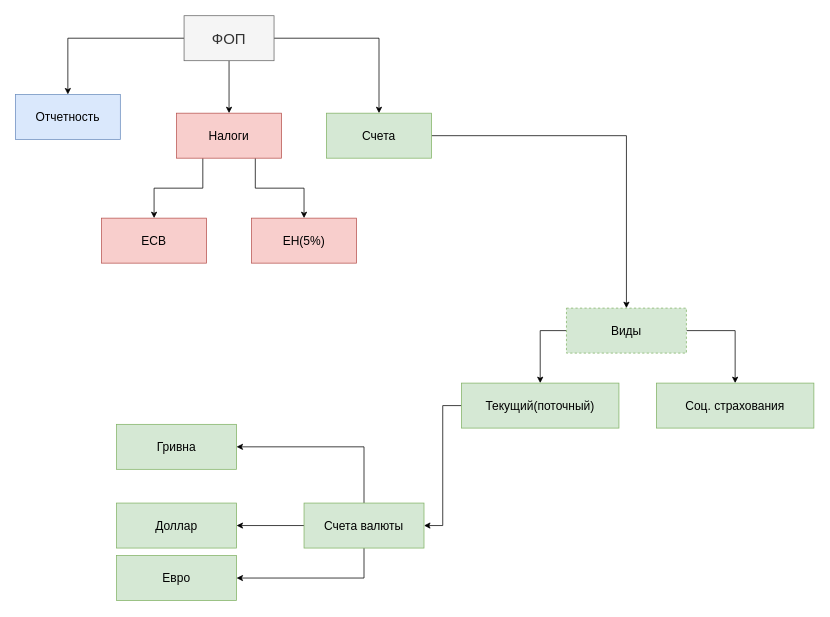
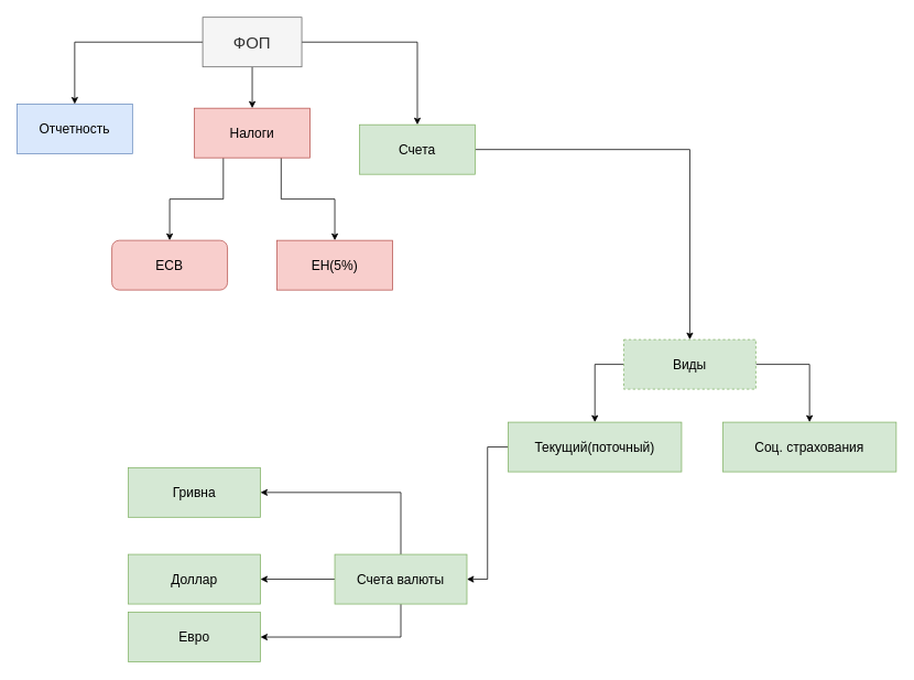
  <mxCell id="0" />
  <mxCell id="1" parent="0" />
  <mxCell id="2" style="edgeStyle=orthogonalEdgeStyle;rounded=0;orthogonalLoop=1;jettySize=auto;html=1;exitX=0;exitY=0.5;exitDx=0;exitDy=0;entryX=0.5;entryY=0;entryDx=0;entryDy=0;" edge="1" parent="1" source="5" target="6"><mxGeometry relative="1" as="geometry" /></mxCell>
  <mxCell id="3" style="edgeStyle=orthogonalEdgeStyle;rounded=0;orthogonalLoop=1;jettySize=auto;html=1;exitX=0.5;exitY=1;exitDx=0;exitDy=0;entryX=0.5;entryY=0;entryDx=0;entryDy=0;" edge="1" parent="1" source="5" target="9"><mxGeometry relative="1" as="geometry" /></mxCell>
  <mxCell id="4" style="edgeStyle=orthogonalEdgeStyle;rounded=0;orthogonalLoop=1;jettySize=auto;html=1;exitX=1;exitY=0.5;exitDx=0;exitDy=0;entryX=0.5;entryY=0;entryDx=0;entryDy=0;" edge="1" parent="1" source="5" target="11"><mxGeometry relative="1" as="geometry" /></mxCell>
  <mxCell id="5" value="&lt;font style=&quot;font-size: 20px&quot;&gt;ФОП&lt;/font&gt;" style="rounded=0;whiteSpace=wrap;html=1;fillColor=#f5f5f5;strokeColor=#666666;fontColor=#333333;" vertex="1" parent="1"><mxGeometry x="245" y="20" width="120" height="60" as="geometry" /></mxCell>
  <mxCell id="6" value="&lt;font style=&quot;font-size: 16px&quot;&gt;Отчетность&lt;/font&gt;" style="rounded=0;whiteSpace=wrap;html=1;fillColor=#dae8fc;strokeColor=#6c8ebf;" vertex="1" parent="1"><mxGeometry x="20" y="125" width="140" height="60" as="geometry" /></mxCell>
  <mxCell id="7" style="edgeStyle=orthogonalEdgeStyle;rounded=0;orthogonalLoop=1;jettySize=auto;html=1;exitX=0.25;exitY=1;exitDx=0;exitDy=0;entryX=0.5;entryY=0;entryDx=0;entryDy=0;" edge="1" parent="1" source="9" target="25"><mxGeometry relative="1" as="geometry" /></mxCell>
  <mxCell id="8" style="edgeStyle=orthogonalEdgeStyle;rounded=0;orthogonalLoop=1;jettySize=auto;html=1;exitX=0.75;exitY=1;exitDx=0;exitDy=0;entryX=0.5;entryY=0;entryDx=0;entryDy=0;" edge="1" parent="1" source="9" target="26"><mxGeometry relative="1" as="geometry" /></mxCell>
- <mxCell id="9" value="&lt;font style=&quot;font-size: 16px&quot;&gt;Налоги&lt;/font&gt;" style="rounded=0;whiteSpace=wrap;html=1;fillColor=#f8cecc;strokeColor=#b85450;" vertex="1" parent="1"><mxGeometry x="235" y="150" width="140" height="60" as="geometry" /></mxCell>
+ <mxCell id="9" value="&lt;font style=&quot;font-size: 16px&quot;&gt;Налоги&lt;/font&gt;" style="rounded=0;whiteSpace=wrap;html=1;fillColor=#f8cecc;strokeColor=#b85450;" vertex="1" parent="1"><mxGeometry x="235" y="130" width="140" height="60" as="geometry" /></mxCell>
  <mxCell id="10" style="edgeStyle=orthogonalEdgeStyle;rounded=0;orthogonalLoop=1;jettySize=auto;html=1;exitX=1;exitY=0.5;exitDx=0;exitDy=0;" edge="1" parent="1" source="11" target="14"><mxGeometry relative="1" as="geometry" /></mxCell>
  <mxCell id="11" value="&lt;font style=&quot;font-size: 16px&quot;&gt;Счета&lt;/font&gt;" style="rounded=0;whiteSpace=wrap;html=1;fillColor=#d5e8d4;strokeColor=#82b366;" vertex="1" parent="1"><mxGeometry x="435" y="150" width="140" height="60" as="geometry" /></mxCell>
  <mxCell id="12" style="edgeStyle=orthogonalEdgeStyle;rounded=0;orthogonalLoop=1;jettySize=auto;html=1;exitX=0;exitY=0.5;exitDx=0;exitDy=0;entryX=0.5;entryY=0;entryDx=0;entryDy=0;" edge="1" parent="1" source="14" target="16"><mxGeometry relative="1" as="geometry" /></mxCell>
  <mxCell id="13" style="edgeStyle=orthogonalEdgeStyle;rounded=0;orthogonalLoop=1;jettySize=auto;html=1;exitX=1;exitY=0.5;exitDx=0;exitDy=0;entryX=0.5;entryY=0;entryDx=0;entryDy=0;" edge="1" parent="1" source="14" target="24"><mxGeometry relative="1" as="geometry" /></mxCell>
  <mxCell id="14" value="&lt;font style=&quot;font-size: 16px&quot;&gt;Виды&lt;/font&gt;" style="rounded=0;whiteSpace=wrap;html=1;fillColor=#d5e8d4;strokeColor=#82b366;dashed=1;" vertex="1" parent="1"><mxGeometry x="755" y="410" width="160" height="60" as="geometry" /></mxCell>
  <mxCell id="15" style="edgeStyle=orthogonalEdgeStyle;rounded=0;orthogonalLoop=1;jettySize=auto;html=1;exitX=0;exitY=0.5;exitDx=0;exitDy=0;entryX=1;entryY=0.5;entryDx=0;entryDy=0;" edge="1" parent="1" source="16" target="20"><mxGeometry relative="1" as="geometry" /></mxCell>
  <mxCell id="16" value="&lt;font style=&quot;font-size: 16px&quot;&gt;Текущий(поточный)&lt;/font&gt;" style="rounded=0;whiteSpace=wrap;html=1;fillColor=#d5e8d4;strokeColor=#82b366;" vertex="1" parent="1"><mxGeometry x="615" y="510" width="210" height="60" as="geometry" /></mxCell>
  <mxCell id="17" style="edgeStyle=orthogonalEdgeStyle;rounded=0;orthogonalLoop=1;jettySize=auto;html=1;exitX=0.5;exitY=0;exitDx=0;exitDy=0;entryX=1;entryY=0.5;entryDx=0;entryDy=0;" edge="1" parent="1" source="20" target="21"><mxGeometry relative="1" as="geometry" /></mxCell>
  <mxCell id="18" style="edgeStyle=orthogonalEdgeStyle;rounded=0;orthogonalLoop=1;jettySize=auto;html=1;exitX=0;exitY=0.5;exitDx=0;exitDy=0;entryX=1;entryY=0.5;entryDx=0;entryDy=0;" edge="1" parent="1" source="20" target="22"><mxGeometry relative="1" as="geometry" /></mxCell>
  <mxCell id="19" style="edgeStyle=orthogonalEdgeStyle;rounded=0;orthogonalLoop=1;jettySize=auto;html=1;exitX=0.5;exitY=1;exitDx=0;exitDy=0;entryX=1;entryY=0.5;entryDx=0;entryDy=0;" edge="1" parent="1" source="20" target="23"><mxGeometry relative="1" as="geometry" /></mxCell>
  <mxCell id="20" value="&lt;font style=&quot;font-size: 16px&quot;&gt;Счета валюты&lt;/font&gt;" style="rounded=0;whiteSpace=wrap;html=1;fillColor=#d5e8d4;strokeColor=#82b366;" vertex="1" parent="1"><mxGeometry x="405" y="670" width="160" height="60" as="geometry" /></mxCell>
  <mxCell id="21" value="&lt;font style=&quot;font-size: 16px&quot;&gt;Гривна&lt;/font&gt;" style="rounded=0;whiteSpace=wrap;html=1;fillColor=#d5e8d4;strokeColor=#82b366;" vertex="1" parent="1"><mxGeometry x="155" y="565" width="160" height="60" as="geometry" /></mxCell>
  <mxCell id="22" value="&lt;font style=&quot;font-size: 16px&quot;&gt;Доллар&lt;/font&gt;" style="rounded=0;whiteSpace=wrap;html=1;fillColor=#d5e8d4;strokeColor=#82b366;" vertex="1" parent="1"><mxGeometry x="155" y="670" width="160" height="60" as="geometry" /></mxCell>
  <mxCell id="23" value="&lt;font style=&quot;font-size: 16px&quot;&gt;Евро&lt;/font&gt;" style="rounded=0;whiteSpace=wrap;html=1;fillColor=#d5e8d4;strokeColor=#82b366;" vertex="1" parent="1"><mxGeometry x="155" y="740" width="160" height="60" as="geometry" /></mxCell>
  <mxCell id="24" value="&lt;font style=&quot;font-size: 16px&quot;&gt;Соц. страхования&lt;/font&gt;" style="rounded=0;whiteSpace=wrap;html=1;fillColor=#d5e8d4;strokeColor=#82b366;" vertex="1" parent="1"><mxGeometry x="875" y="510" width="210" height="60" as="geometry" /></mxCell>
- <mxCell id="25" value="&lt;span style=&quot;font-size: 16px&quot;&gt;ЕСВ&lt;/span&gt;" style="rounded=0;whiteSpace=wrap;html=1;fillColor=#f8cecc;strokeColor=#b85450;" vertex="1" parent="1"><mxGeometry x="135" y="290" width="140" height="60" as="geometry" /></mxCell>
+ <mxCell id="25" value="&lt;span style=&quot;font-size: 16px&quot;&gt;ЕСВ&lt;/span&gt;" style="whiteSpace=wrap;html=1;fillColor=#f8cecc;strokeColor=#b85450;rounded=1;" vertex="1" parent="1"><mxGeometry x="135" y="290" width="140" height="60" as="geometry" /></mxCell>
  <mxCell id="26" value="&lt;font style=&quot;font-size: 16px&quot;&gt;ЕН(5%)&lt;/font&gt;" style="rounded=0;whiteSpace=wrap;html=1;fillColor=#f8cecc;strokeColor=#b85450;" vertex="1" parent="1"><mxGeometry x="335" y="290" width="140" height="60" as="geometry" /></mxCell>
